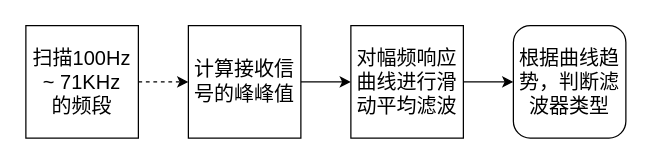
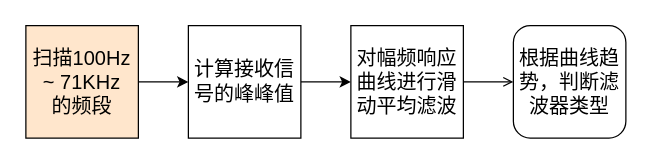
  <mxCell id="0" />
  <mxCell id="1" parent="0" />
- <mxCell id="2" value="" style="edgeStyle=orthogonalEdgeStyle;rounded=0;orthogonalLoop=1;jettySize=auto;html=1;dashed=1;" parent="1" source="3" target="5" edge="1"><mxGeometry relative="1" as="geometry" /></mxCell>
- <mxCell id="3" value="&lt;font style=&quot;font-size: 16px;&quot;&gt;扫描100Hz ~ 71KHz&lt;/font&gt;&lt;div&gt;&lt;font style=&quot;font-size: 16px;&quot;&gt;的频段&lt;/font&gt;&lt;/div&gt;" style="rounded=0;whiteSpace=wrap;html=1;" parent="1" vertex="1"><mxGeometry x="20" y="20" width="90" height="90" as="geometry" /></mxCell>
+ <mxCell id="2" value="" style="edgeStyle=orthogonalEdgeStyle;rounded=0;orthogonalLoop=1;jettySize=auto;html=1;" parent="1" source="3" target="5" edge="1"><mxGeometry relative="1" as="geometry" /></mxCell>
+ <mxCell id="3" value="&lt;font style=&quot;font-size: 16px;&quot;&gt;扫描100Hz ~ 71KHz&lt;/font&gt;&lt;div&gt;&lt;font style=&quot;font-size: 16px;&quot;&gt;的频段&lt;/font&gt;&lt;/div&gt;" style="rounded=0;whiteSpace=wrap;html=1;fillColor=#ffe6cc;" parent="1" vertex="1"><mxGeometry x="20" y="20" width="90" height="90" as="geometry" /></mxCell>
  <mxCell id="4" value="" style="edgeStyle=orthogonalEdgeStyle;rounded=0;orthogonalLoop=1;jettySize=auto;html=1;" parent="1" source="5" target="7" edge="1"><mxGeometry relative="1" as="geometry" /></mxCell>
  <mxCell id="5" value="&lt;font style=&quot;font-size: 16px;&quot;&gt;计算接收信号的峰峰值&lt;/font&gt;" style="whiteSpace=wrap;html=1;rounded=0;" parent="1" vertex="1"><mxGeometry x="150" y="20" width="90" height="90" as="geometry" /></mxCell>
- <mxCell id="6" value="" style="edgeStyle=orthogonalEdgeStyle;rounded=0;orthogonalLoop=1;jettySize=auto;html=1;" parent="1" source="7" target="8" edge="1"><mxGeometry relative="1" as="geometry" /></mxCell>
+ <mxCell id="6" value="" style="edgeStyle=orthogonalEdgeStyle;rounded=0;orthogonalLoop=1;jettySize=auto;html=1;endArrow=open;" parent="1" source="7" target="8" edge="1"><mxGeometry relative="1" as="geometry" /></mxCell>
  <mxCell id="7" value="&lt;font style=&quot;font-size: 16px;&quot;&gt;对幅频响应曲线进行滑动平均滤波&lt;/font&gt;" style="whiteSpace=wrap;html=1;rounded=0;" parent="1" vertex="1"><mxGeometry x="280" y="20" width="90" height="90" as="geometry" /></mxCell>
  <mxCell id="8" value="&lt;font style=&quot;font-size: 16px;&quot;&gt;根据曲线趋势，&lt;/font&gt;&lt;span style=&quot;font-size: 16px; background-color: transparent; color: light-dark(rgb(0, 0, 0), rgb(255, 255, 255));&quot;&gt;判断滤波器类型&lt;/span&gt;" style="whiteSpace=wrap;html=1;rounded=1;" parent="1" vertex="1"><mxGeometry x="410" y="20" width="90" height="90" as="geometry" /></mxCell>
